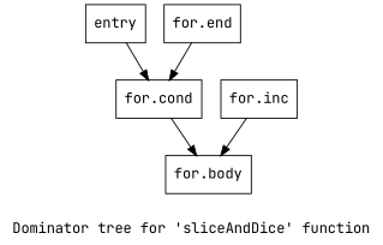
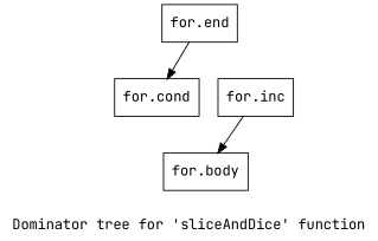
  digraph {
    fontname="JetBrains Mono"
    label="Dominator tree for 'sliceAndDice' function"
    node [fontname="JetBrains Mono" shape=record]
    edge [fontname="JetBrains Mono"]
-   n1 [label="{entry}"]
    n2 [label="{for.cond}"]
    n3 [label="{for.body}"]
    n4 [label="{for.end}"]
    n5 [label="{for.inc}"]
-   n1 -> n2
-   n2 -> n3
    n4 -> n2
    n5 -> n3
  }
